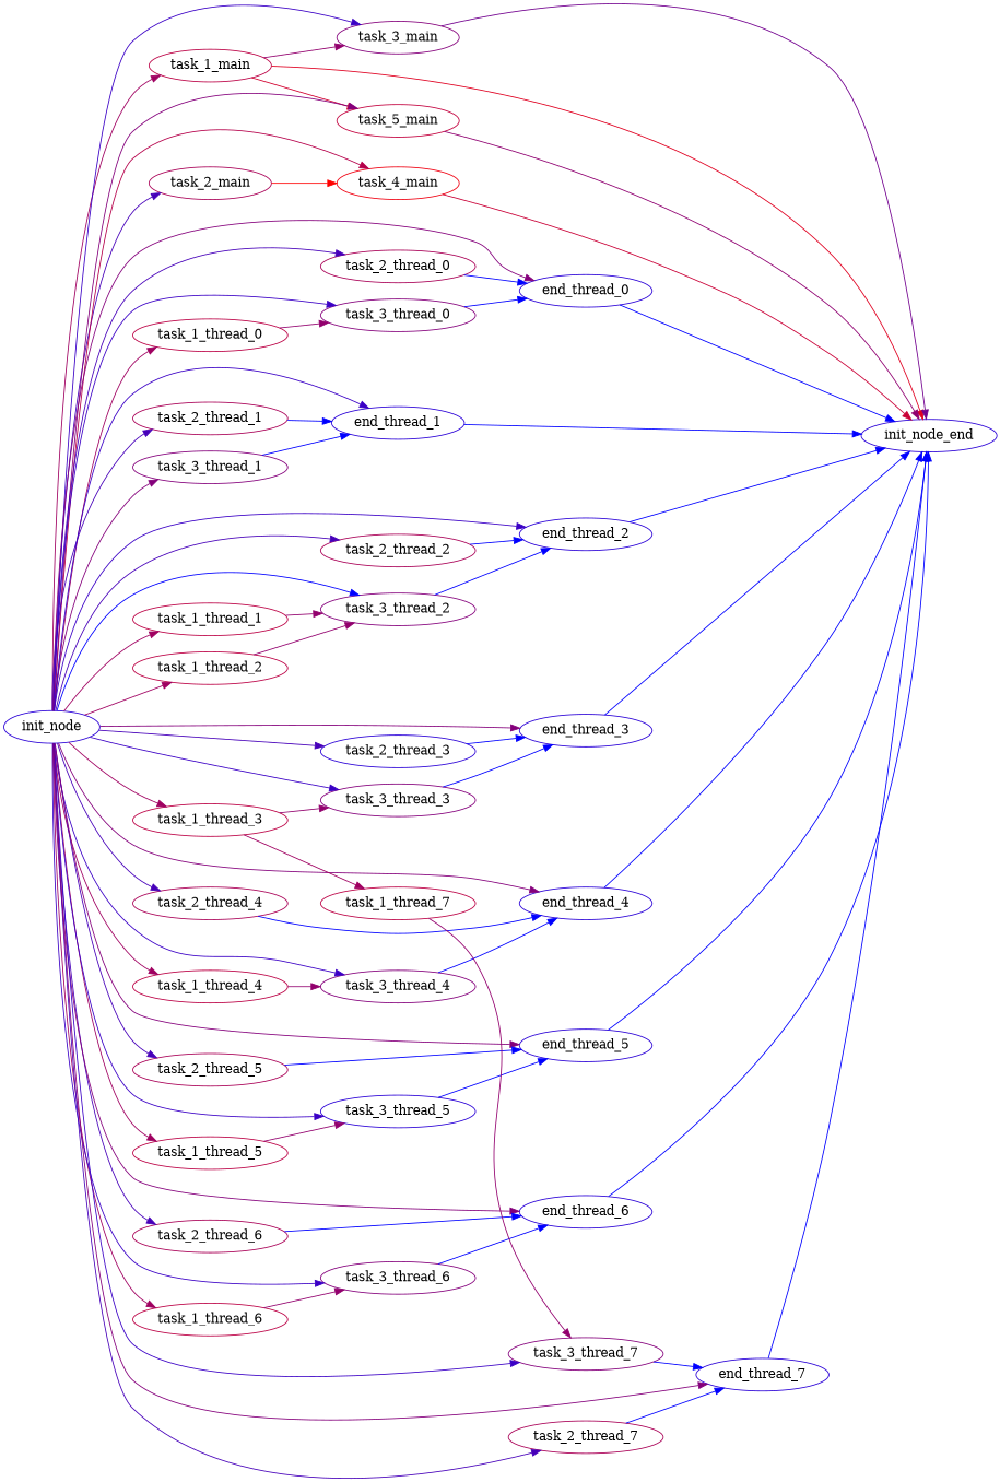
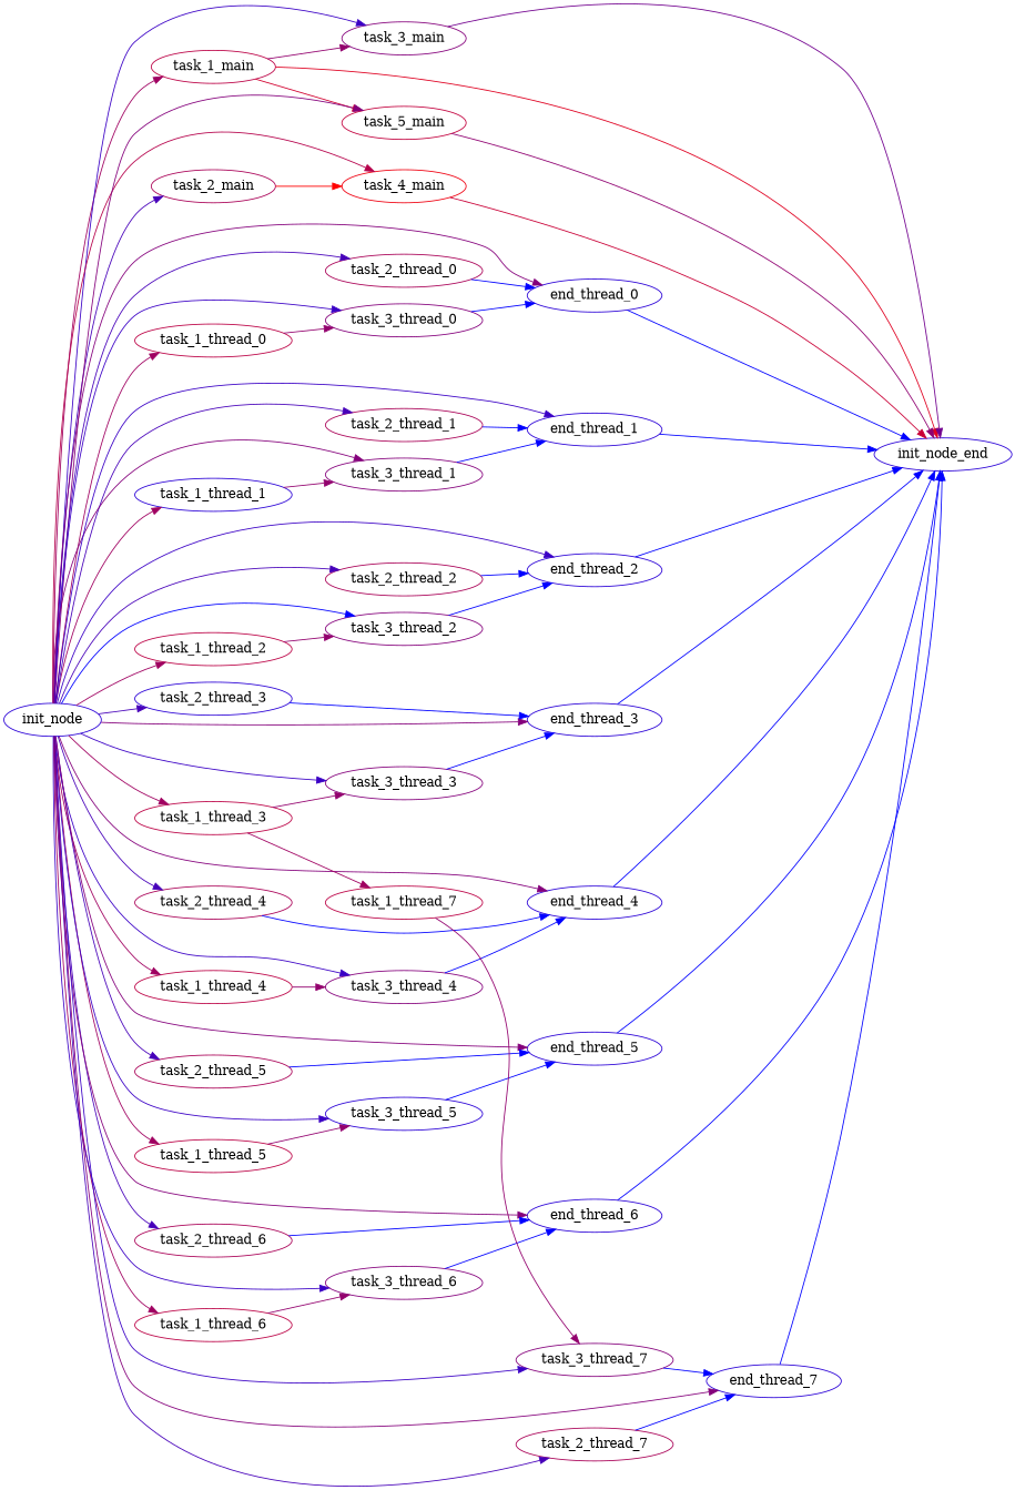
  digraph {
    rankdir=LR
    node [color="#2900D6"]
    edge [color="#0000FF"]
    task_1_main [color="#BB0044"]
    init_node
    task_2_main [color="#A90056"]
    task_3_main [color="#84007B"]
    task_4_main [color="#EF0010"]
    task_5_main [color="#C2003D"]
    task_1_thread_0 [color="#BB0044"]
    task_2_thread_0 [color="#A90056"]
    task_3_thread_0 [color="#84007B"]
    end_thread_0
-   task_1_thread_1 [color="#BB0044"]
+   task_1_thread_1
    task_2_thread_1 [color="#A90056"]
    task_3_thread_1 [color="#84007B"]
    end_thread_1
    task_1_thread_2 [color="#BB0044"]
    task_2_thread_2 [color="#A90056"]
    task_3_thread_2 [color="#84007B"]
    end_thread_2
    task_1_thread_3 [color="#BB0044"]
    task_2_thread_3
    task_3_thread_3 [color="#84007B"]
    end_thread_3
    task_1_thread_4 [color="#BB0044"]
    task_2_thread_4 [color="#A90056"]
    task_3_thread_4 [color="#84007B"]
    end_thread_4
    task_1_thread_5 [color="#BB0044"]
    task_2_thread_5 [color="#A90056"]
    task_3_thread_5
    end_thread_5
    task_1_thread_6 [color="#BB0044"]
    task_2_thread_6 [color="#A90056"]
    task_3_thread_6 [color="#84007B"]
    end_thread_6
    task_2_thread_7 [color="#A90056"]
    task_3_thread_7 [color="#84007B"]
    end_thread_7
    init_node_end
    task_1_thread_7 [color="#BB0044"]
    task_1_main -> task_3_main [color="#92006D"]
    task_1_main -> task_5_main [color="#D1002E"]
    task_1_main -> init_node_end [color="#DF0020"]
    init_node -> task_1_main [color="#9F0060"]
    init_node -> task_2_main [color="#4600B9"]
    init_node -> task_3_main [color="#3A00C5"]
    init_node -> task_4_main [color="#B5004A"]
    init_node -> task_5_main [color="#84007B"]
    init_node -> task_1_thread_0 [color="#9F0060"]
    init_node -> task_2_thread_0 [color="#4600B9"]
    init_node -> task_3_thread_0 [color="#3A00C5"]
    init_node -> end_thread_0 [color="#84007B"]
    init_node -> task_1_thread_1 [color="#9F0060"]
    init_node -> task_2_thread_1 [color="#4600B9"]
    init_node -> task_3_thread_1 [color="#84007B"]
    init_node -> end_thread_1 [color="#3A00C5"]
    init_node -> task_1_thread_2 [color="#9F0060"]
    init_node -> task_2_thread_2 [color="#4600B9"]
    init_node -> task_3_thread_2
    init_node -> end_thread_2 [color="#3A00C5"]
    init_node -> task_1_thread_3 [color="#9F0060"]
    init_node -> task_2_thread_3 [color="#4600B9"]
    init_node -> task_3_thread_3 [color="#3A00C5"]
    init_node -> end_thread_3 [color="#84007B"]
    init_node -> task_1_thread_4 [color="#9F0060"]
    init_node -> task_2_thread_4 [color="#4600B9"]
    init_node -> task_3_thread_4 [color="#3A00C5"]
    init_node -> end_thread_4 [color="#84007B"]
    init_node -> task_1_thread_5 [color="#9F0060"]
    init_node -> task_2_thread_5 [color="#4600B9"]
    init_node -> task_3_thread_5 [color="#3A00C5"]
    init_node -> end_thread_5 [color="#84007B"]
    init_node -> task_1_thread_6 [color="#9F0060"]
    init_node -> task_2_thread_6 [color="#4600B9"]
    init_node -> task_3_thread_6 [color="#3A00C5"]
    init_node -> end_thread_6 [color="#84007B"]
    init_node -> task_2_thread_7 [color="#4600B9"]
    init_node -> task_3_thread_7 [color="#3A00C5"]
    init_node -> end_thread_7 [color="#84007B"]
    task_2_main -> task_4_main [color="#FF0000"]
    task_3_main -> init_node_end [color="#71008E"]
    task_4_main -> init_node_end [color="#C90036"]
    task_5_main -> init_node_end [color="#8F0070"]
    task_1_thread_0 -> task_3_thread_0 [color="#92006D"]
    task_2_thread_0 -> end_thread_0
    task_3_thread_0 -> end_thread_0
    end_thread_0 -> init_node_end
-   task_1_thread_1 -> task_3_thread_2 [color="#92006D"]
+   task_1_thread_1 -> task_3_thread_1 [color="#92006D"]
    task_2_thread_1 -> end_thread_1
    task_3_thread_1 -> end_thread_1
    end_thread_1 -> init_node_end
    task_1_thread_2 -> task_3_thread_2 [color="#92006D"]
    task_2_thread_2 -> end_thread_2
    task_3_thread_2 -> end_thread_2
    end_thread_2 -> init_node_end
    task_1_thread_3 -> task_3_thread_3 [color="#92006D"]
    task_1_thread_3 -> task_1_thread_7 [color="#9F0060"]
    task_2_thread_3 -> end_thread_3
    task_3_thread_3 -> end_thread_3
    end_thread_3 -> init_node_end
    task_1_thread_4 -> task_3_thread_4 [color="#92006D"]
    task_2_thread_4 -> end_thread_4
    task_3_thread_4 -> end_thread_4
    end_thread_4 -> init_node_end
    task_1_thread_5 -> task_3_thread_5 [color="#92006D"]
    task_2_thread_5 -> end_thread_5
    task_3_thread_5 -> end_thread_5
    end_thread_5 -> init_node_end
    task_1_thread_6 -> task_3_thread_6 [color="#92006D"]
    task_2_thread_6 -> end_thread_6
    task_3_thread_6 -> end_thread_6
    end_thread_6 -> init_node_end
    task_2_thread_7 -> end_thread_7
    task_3_thread_7 -> end_thread_7
    end_thread_7 -> init_node_end
    task_1_thread_7 -> task_3_thread_7 [color="#92006D"]
  }
